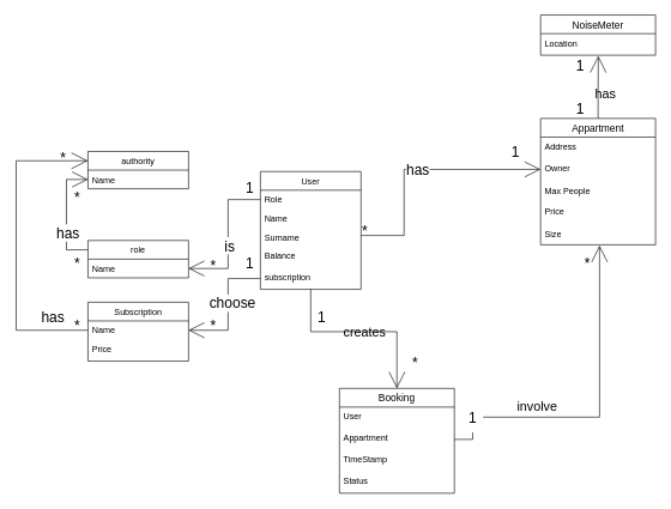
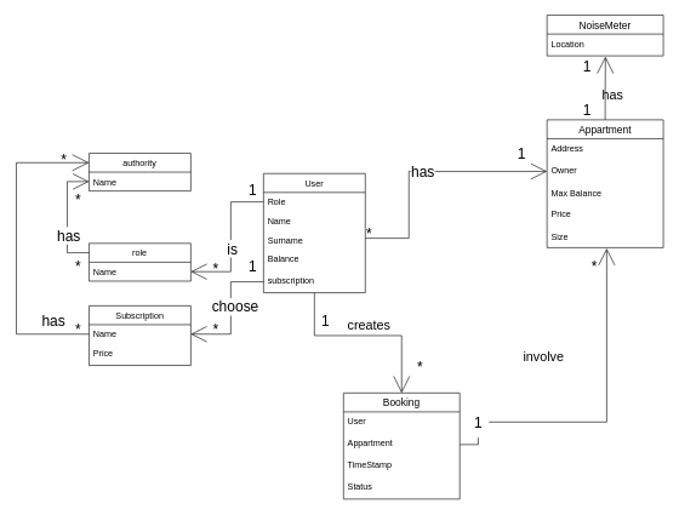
  <mxCell id="0" />
  <mxCell id="1" parent="0" />
  <mxCell id="2" value="authority" style="swimlane;fontStyle=0;childLayout=stackLayout;horizontal=1;startSize=26;fillColor=none;horizontalStack=0;resizeParent=1;resizeParentMax=0;resizeLast=0;collapsible=1;marginBottom=0;" parent="1" vertex="1"><mxGeometry x="120" y="210" width="140" height="52" as="geometry" /></mxCell>
  <mxCell id="3" value="Name" style="text;strokeColor=none;fillColor=none;align=left;verticalAlign=top;spacingLeft=4;spacingRight=4;overflow=hidden;rotatable=0;points=[[0,0.5],[1,0.5]];portConstraint=eastwest;" parent="2" vertex="1"><mxGeometry y="26" width="140" height="26" as="geometry" /></mxCell>
  <mxCell id="4" style="edgeStyle=orthogonalEdgeStyle;rounded=0;orthogonalLoop=1;jettySize=auto;html=1;exitX=0;exitY=0.25;exitDx=0;exitDy=0;entryX=0;entryY=0.5;entryDx=0;entryDy=0;fontSize=20;endArrow=open;endFill=0;strokeWidth=1;endSize=20;" parent="1" source="6" target="3" edge="1"><mxGeometry relative="1" as="geometry" /></mxCell>
  <mxCell id="5" value="has" style="edgeLabel;html=1;align=center;verticalAlign=middle;resizable=0;points=[];fontSize=20;" parent="4" vertex="1" connectable="0"><mxGeometry x="-0.309" y="-1" relative="1" as="geometry"><mxPoint as="offset" /></mxGeometry></mxCell>
  <mxCell id="6" value="role" style="swimlane;fontStyle=0;childLayout=stackLayout;horizontal=1;startSize=26;fillColor=none;horizontalStack=0;resizeParent=1;resizeParentMax=0;resizeLast=0;collapsible=1;marginBottom=0;" parent="1" vertex="1"><mxGeometry x="120" y="334" width="140" height="52" as="geometry" /></mxCell>
  <mxCell id="7" value="Name" style="text;strokeColor=none;fillColor=none;align=left;verticalAlign=top;spacingLeft=4;spacingRight=4;overflow=hidden;rotatable=0;points=[[0,0.5],[1,0.5]];portConstraint=eastwest;" parent="6" vertex="1"><mxGeometry y="26" width="140" height="26" as="geometry" /></mxCell>
  <mxCell id="8" style="edgeStyle=orthogonalEdgeStyle;rounded=0;orthogonalLoop=1;jettySize=auto;html=1;entryX=0.5;entryY=0;entryDx=0;entryDy=0;fontSize=18;endArrow=open;endFill=0;endSize=21;" edge="1" parent="1" source="9" target="39"><mxGeometry relative="1" as="geometry" /></mxCell>
  <mxCell id="9" value="User" style="swimlane;fontStyle=0;childLayout=stackLayout;horizontal=1;startSize=26;fillColor=none;horizontalStack=0;resizeParent=1;resizeParentMax=0;resizeLast=0;collapsible=1;marginBottom=0;" parent="1" vertex="1"><mxGeometry x="360" y="238" width="140" height="164" as="geometry"><mxRectangle x="230" y="430" width="60" height="30" as="alternateBounds" /></mxGeometry></mxCell>
  <mxCell id="10" value="Role" style="text;strokeColor=none;fillColor=none;align=left;verticalAlign=top;spacingLeft=4;spacingRight=4;overflow=hidden;rotatable=0;points=[[0,0.5],[1,0.5]];portConstraint=eastwest;" parent="9" vertex="1"><mxGeometry y="26" width="140" height="26" as="geometry" /></mxCell>
  <mxCell id="11" value="Name" style="text;strokeColor=none;fillColor=none;align=left;verticalAlign=top;spacingLeft=4;spacingRight=4;overflow=hidden;rotatable=0;points=[[0,0.5],[1,0.5]];portConstraint=eastwest;" parent="9" vertex="1"><mxGeometry y="52" width="140" height="26" as="geometry" /></mxCell>
  <mxCell id="12" value="Surname" style="text;strokeColor=none;fillColor=none;align=left;verticalAlign=top;spacingLeft=4;spacingRight=4;overflow=hidden;rotatable=0;points=[[0,0.5],[1,0.5]];portConstraint=eastwest;" parent="9" vertex="1"><mxGeometry y="78" width="140" height="26" as="geometry" /></mxCell>
  <mxCell id="13" value="Balance" style="text;strokeColor=none;fillColor=none;spacingLeft=4;spacingRight=4;overflow=hidden;rotatable=0;points=[[0,0.5],[1,0.5]];portConstraint=eastwest;fontSize=12;" vertex="1" parent="9"><mxGeometry y="104" width="140" height="30" as="geometry" /></mxCell>
  <mxCell id="14" value="subscription" style="text;strokeColor=none;fillColor=none;spacingLeft=4;spacingRight=4;overflow=hidden;rotatable=0;points=[[0,0.5],[1,0.5]];portConstraint=eastwest;fontSize=12;" vertex="1" parent="9"><mxGeometry y="134" width="140" height="30" as="geometry" /></mxCell>
  <mxCell id="15" style="edgeStyle=orthogonalEdgeStyle;rounded=0;orthogonalLoop=1;jettySize=auto;html=1;exitX=0;exitY=0.5;exitDx=0;exitDy=0;entryX=1;entryY=0.5;entryDx=0;entryDy=0;fontSize=20;endArrow=open;endFill=0;endSize=20;" parent="1" source="10" target="7" edge="1"><mxGeometry relative="1" as="geometry" /></mxCell>
  <mxCell id="16" value="is" style="edgeLabel;html=1;align=center;verticalAlign=middle;resizable=0;points=[];fontSize=20;" parent="15" vertex="1" connectable="0"><mxGeometry x="0.097" y="1" relative="1" as="geometry"><mxPoint as="offset" /></mxGeometry></mxCell>
  <mxCell id="17" value="*" style="text;html=1;align=center;verticalAlign=middle;resizable=0;points=[];autosize=1;strokeColor=none;fillColor=none;fontSize=20;" parent="1" vertex="1"><mxGeometry x="90" y="253" width="30" height="40" as="geometry" /></mxCell>
  <mxCell id="18" value="*" style="text;html=1;align=center;verticalAlign=middle;resizable=0;points=[];autosize=1;strokeColor=none;fillColor=none;fontSize=20;" parent="1" vertex="1"><mxGeometry x="90" y="346" width="30" height="40" as="geometry" /></mxCell>
  <mxCell id="19" value="1" style="text;html=1;align=center;verticalAlign=middle;resizable=0;points=[];autosize=1;strokeColor=none;fillColor=none;fontSize=20;" parent="1" vertex="1"><mxGeometry x="330" y="240" width="30" height="40" as="geometry" /></mxCell>
  <mxCell id="20" value="*" style="text;html=1;align=center;verticalAlign=middle;resizable=0;points=[];autosize=1;strokeColor=none;fillColor=none;fontSize=20;" parent="1" vertex="1"><mxGeometry x="279" y="349" width="30" height="40" as="geometry" /></mxCell>
  <mxCell id="21" value="has" style="edgeStyle=orthogonalEdgeStyle;rounded=0;orthogonalLoop=1;jettySize=auto;html=1;exitX=1;exitY=0.5;exitDx=0;exitDy=0;entryX=0;entryY=0.5;entryDx=0;entryDy=0;strokeWidth=1;fontSize=20;endArrow=open;endFill=0;endSize=20;" parent="1" target="26" edge="1"><mxGeometry relative="1" as="geometry"><mxPoint x="500" y="327" as="sourcePoint" /><mxPoint x="610.42" y="222.74" as="targetPoint" /><Array as="points"><mxPoint x="560" y="327" /><mxPoint x="560" y="235" /></Array></mxGeometry></mxCell>
  <mxCell id="22" value="*" style="text;html=1;align=center;verticalAlign=middle;resizable=0;points=[];autosize=1;strokeColor=none;fillColor=none;fontSize=20;" parent="1" vertex="1"><mxGeometry x="490" y="300" width="30" height="40" as="geometry" /></mxCell>
  <mxCell id="23" style="edgeStyle=orthogonalEdgeStyle;rounded=0;orthogonalLoop=1;jettySize=auto;html=1;exitX=0.5;exitY=0;exitDx=0;exitDy=0;entryX=0.502;entryY=1.034;entryDx=0;entryDy=0;entryPerimeter=0;endArrow=open;endFill=0;endSize=21;" edge="1" parent="1" source="24" target="31"><mxGeometry relative="1" as="geometry" /></mxCell>
  <mxCell id="24" value="Appartment" style="swimlane;fontStyle=0;childLayout=stackLayout;horizontal=1;startSize=26;horizontalStack=0;resizeParent=1;resizeParentMax=0;resizeLast=0;collapsible=1;marginBottom=0;align=center;fontSize=14;" vertex="1" parent="1"><mxGeometry x="750" y="164" width="160" height="176" as="geometry" /></mxCell>
  <mxCell id="25" value="Address" style="text;strokeColor=none;fillColor=none;spacingLeft=4;spacingRight=4;overflow=hidden;rotatable=0;points=[[0,0.5],[1,0.5]];portConstraint=eastwest;fontSize=12;" vertex="1" parent="24"><mxGeometry y="26" width="160" height="30" as="geometry" /></mxCell>
  <mxCell id="26" value="Owner" style="text;strokeColor=none;fillColor=none;spacingLeft=4;spacingRight=4;overflow=hidden;rotatable=0;points=[[0,0.5],[1,0.5]];portConstraint=eastwest;fontSize=12;" vertex="1" parent="24"><mxGeometry y="56" width="160" height="30" as="geometry" /></mxCell>
- <mxCell id="27" value="Max People" style="text;strokeColor=none;fillColor=none;align=left;verticalAlign=middle;spacingLeft=4;spacingRight=4;overflow=hidden;points=[[0,0.5],[1,0.5]];portConstraint=eastwest;rotatable=0;" vertex="1" parent="24"><mxGeometry y="86" width="160" height="30" as="geometry" /></mxCell>
+ <mxCell id="27" value="Max Balance" style="text;strokeColor=none;fillColor=none;align=left;verticalAlign=middle;spacingLeft=4;spacingRight=4;overflow=hidden;points=[[0,0.5],[1,0.5]];portConstraint=eastwest;rotatable=0;" vertex="1" parent="24"><mxGeometry y="86" width="160" height="30" as="geometry" /></mxCell>
  <mxCell id="28" value="Price" style="text;strokeColor=none;fillColor=none;spacingLeft=4;spacingRight=4;overflow=hidden;rotatable=0;points=[[0,0.5],[1,0.5]];portConstraint=eastwest;fontSize=12;" vertex="1" parent="24"><mxGeometry y="116" width="160" height="30" as="geometry" /></mxCell>
  <mxCell id="29" value="Size" style="text;strokeColor=none;fillColor=none;align=left;verticalAlign=middle;spacingLeft=4;spacingRight=4;overflow=hidden;points=[[0,0.5],[1,0.5]];portConstraint=eastwest;rotatable=0;" vertex="1" parent="24"><mxGeometry y="146" width="160" height="30" as="geometry" /></mxCell>
  <mxCell id="30" value="NoiseMeter" style="swimlane;fontStyle=0;childLayout=stackLayout;horizontal=1;startSize=26;horizontalStack=0;resizeParent=1;resizeParentMax=0;resizeLast=0;collapsible=1;marginBottom=0;align=center;fontSize=14;" vertex="1" parent="1"><mxGeometry x="750" y="20" width="160" height="56" as="geometry" /></mxCell>
  <mxCell id="31" value="Location" style="text;strokeColor=none;fillColor=none;spacingLeft=4;spacingRight=4;overflow=hidden;rotatable=0;points=[[0,0.5],[1,0.5]];portConstraint=eastwest;fontSize=12;" vertex="1" parent="30"><mxGeometry y="26" width="160" height="30" as="geometry" /></mxCell>
  <mxCell id="32" value="Subscription" style="swimlane;fontStyle=0;childLayout=stackLayout;horizontal=1;startSize=26;fillColor=none;horizontalStack=0;resizeParent=1;resizeParentMax=0;resizeLast=0;collapsible=1;marginBottom=0;" vertex="1" parent="1"><mxGeometry x="120" y="420" width="140" height="82" as="geometry" /></mxCell>
  <mxCell id="33" value="Name" style="text;strokeColor=none;fillColor=none;align=left;verticalAlign=top;spacingLeft=4;spacingRight=4;overflow=hidden;rotatable=0;points=[[0,0.5],[1,0.5]];portConstraint=eastwest;" vertex="1" parent="32"><mxGeometry y="26" width="140" height="26" as="geometry" /></mxCell>
  <mxCell id="34" value="Price" style="text;strokeColor=none;fillColor=none;spacingLeft=4;spacingRight=4;overflow=hidden;rotatable=0;points=[[0,0.5],[1,0.5]];portConstraint=eastwest;fontSize=12;" vertex="1" parent="32"><mxGeometry y="52" width="140" height="30" as="geometry" /></mxCell>
  <mxCell id="35" style="edgeStyle=orthogonalEdgeStyle;rounded=0;orthogonalLoop=1;jettySize=auto;html=1;exitX=0;exitY=0.5;exitDx=0;exitDy=0;entryX=1;entryY=0.5;entryDx=0;entryDy=0;fontSize=20;endArrow=open;endFill=0;endSize=20;" edge="1" parent="1" source="14" target="33"><mxGeometry relative="1" as="geometry"><mxPoint x="370" y="472" as="sourcePoint" /><mxPoint x="270" y="568" as="targetPoint" /></mxGeometry></mxCell>
  <mxCell id="36" value="choose" style="edgeLabel;html=1;align=center;verticalAlign=middle;resizable=0;points=[];fontSize=20;" vertex="1" connectable="0" parent="35"><mxGeometry x="0.097" y="1" relative="1" as="geometry"><mxPoint x="4" y="-16" as="offset" /></mxGeometry></mxCell>
  <mxCell id="37" value="*" style="text;html=1;align=center;verticalAlign=middle;resizable=0;points=[];autosize=1;strokeColor=none;fillColor=none;fontSize=20;" vertex="1" parent="1"><mxGeometry x="279" y="432" width="30" height="40" as="geometry" /></mxCell>
  <mxCell id="38" value="1" style="text;html=1;align=center;verticalAlign=middle;resizable=0;points=[];autosize=1;strokeColor=none;fillColor=none;fontSize=20;" vertex="1" parent="1"><mxGeometry x="330" y="346" width="30" height="40" as="geometry" /></mxCell>
  <mxCell id="39" value="Booking" style="swimlane;fontStyle=0;childLayout=stackLayout;horizontal=1;startSize=26;horizontalStack=0;resizeParent=1;resizeParentMax=0;resizeLast=0;collapsible=1;marginBottom=0;align=center;fontSize=14;" vertex="1" parent="1"><mxGeometry x="470" y="540" width="160" height="146" as="geometry" /></mxCell>
  <mxCell id="40" value="User" style="text;strokeColor=none;fillColor=none;spacingLeft=4;spacingRight=4;overflow=hidden;rotatable=0;points=[[0,0.5],[1,0.5]];portConstraint=eastwest;fontSize=12;" vertex="1" parent="39"><mxGeometry y="26" width="160" height="30" as="geometry" /></mxCell>
  <mxCell id="41" value="Appartment" style="text;strokeColor=none;fillColor=none;spacingLeft=4;spacingRight=4;overflow=hidden;rotatable=0;points=[[0,0.5],[1,0.5]];portConstraint=eastwest;fontSize=12;" vertex="1" parent="39"><mxGeometry y="56" width="160" height="30" as="geometry" /></mxCell>
  <mxCell id="42" value="TimeStamp" style="text;strokeColor=none;fillColor=none;spacingLeft=4;spacingRight=4;overflow=hidden;rotatable=0;points=[[0,0.5],[1,0.5]];portConstraint=eastwest;fontSize=12;" vertex="1" parent="39"><mxGeometry y="86" width="160" height="30" as="geometry" /></mxCell>
  <mxCell id="43" value="Status" style="text;strokeColor=none;fillColor=none;spacingLeft=4;spacingRight=4;overflow=hidden;rotatable=0;points=[[0,0.5],[1,0.5]];portConstraint=eastwest;fontSize=12;" vertex="1" parent="39"><mxGeometry y="116" width="160" height="30" as="geometry" /></mxCell>
  <mxCell id="44" value="1" style="text;html=1;align=center;verticalAlign=middle;resizable=0;points=[];autosize=1;strokeColor=none;fillColor=none;fontSize=20;" vertex="1" parent="1"><mxGeometry x="700" y="190" width="30" height="40" as="geometry" /></mxCell>
  <mxCell id="45" style="edgeStyle=orthogonalEdgeStyle;rounded=0;orthogonalLoop=1;jettySize=auto;html=1;entryX=0;entryY=0.25;entryDx=0;entryDy=0;endArrow=open;endFill=0;endSize=21;" edge="1" parent="1" source="33" target="2"><mxGeometry relative="1" as="geometry"><Array as="points"><mxPoint x="20" y="459" /><mxPoint x="20" y="223" /></Array></mxGeometry></mxCell>
  <mxCell id="46" value="has" style="edgeLabel;html=1;align=center;verticalAlign=middle;resizable=0;points=[];fontSize=20;" vertex="1" connectable="0" parent="1"><mxGeometry x="70.004" y="440.003" as="geometry" /></mxCell>
  <mxCell id="47" value="*" style="text;html=1;align=center;verticalAlign=middle;resizable=0;points=[];autosize=1;strokeColor=none;fillColor=none;fontSize=20;" vertex="1" parent="1"><mxGeometry x="90" y="432" width="30" height="40" as="geometry" /></mxCell>
  <mxCell id="48" value="*" style="text;html=1;align=center;verticalAlign=middle;resizable=0;points=[];autosize=1;strokeColor=none;fillColor=none;fontSize=20;" vertex="1" parent="1"><mxGeometry x="70" y="198" width="30" height="40" as="geometry" /></mxCell>
  <mxCell id="49" value="1" style="text;html=1;align=center;verticalAlign=middle;resizable=0;points=[];autosize=1;strokeColor=none;fillColor=none;fontSize=20;" vertex="1" parent="1"><mxGeometry x="790" y="70" width="30" height="40" as="geometry" /></mxCell>
  <mxCell id="50" value="1" style="text;html=1;align=center;verticalAlign=middle;resizable=0;points=[];autosize=1;strokeColor=none;fillColor=none;fontSize=20;" vertex="1" parent="1"><mxGeometry x="790" y="130" width="30" height="40" as="geometry" /></mxCell>
  <mxCell id="51" value="&lt;font style=&quot;font-size: 18px;&quot;&gt;has&lt;/font&gt;" style="text;html=1;align=center;verticalAlign=middle;resizable=0;points=[];autosize=1;strokeColor=none;fillColor=none;" vertex="1" parent="1"><mxGeometry x="820" y="120" width="40" height="20" as="geometry" /></mxCell>
- <mxCell id="52" value="creates" style="text;html=1;align=center;verticalAlign=middle;resizable=0;points=[];autosize=1;strokeColor=none;fillColor=none;fontSize=18;" vertex="1" parent="1"><mxGeometry x="470" y="447" width="70" height="30" as="geometry" /></mxCell>
+ <mxCell id="52" value="creates" style="text;html=1;align=center;verticalAlign=middle;resizable=0;points=[];autosize=1;strokeColor=none;fillColor=none;fontSize=18;" vertex="1" parent="1"><mxGeometry x="470" y="432" width="70" height="30" as="geometry" /></mxCell>
  <mxCell id="53" value="1" style="text;html=1;align=center;verticalAlign=middle;resizable=0;points=[];autosize=1;strokeColor=none;fillColor=none;fontSize=20;" vertex="1" parent="1"><mxGeometry x="430" y="420" width="30" height="40" as="geometry" /></mxCell>
  <mxCell id="54" value="*" style="text;html=1;align=center;verticalAlign=middle;resizable=0;points=[];autosize=1;strokeColor=none;fillColor=none;fontSize=20;" vertex="1" parent="1"><mxGeometry x="560" y="483" width="30" height="40" as="geometry" /></mxCell>
  <mxCell id="55" style="edgeStyle=orthogonalEdgeStyle;rounded=0;orthogonalLoop=1;jettySize=auto;html=1;exitX=1;exitY=0.5;exitDx=0;exitDy=0;entryX=0.513;entryY=1.033;entryDx=0;entryDy=0;entryPerimeter=0;fontSize=18;endArrow=open;endFill=0;endSize=21;startArrow=none;" edge="1" parent="1" source="58" target="29"><mxGeometry relative="1" as="geometry" /></mxCell>
- <mxCell id="56" value="involve" style="text;html=1;align=center;verticalAlign=middle;resizable=0;points=[];autosize=1;strokeColor=none;fillColor=none;fontSize=18;" vertex="1" parent="1"><mxGeometry x="710" y="550" width="70" height="30" as="geometry" /></mxCell>
+ <mxCell id="56" value="involve" style="text;html=1;align=center;verticalAlign=middle;resizable=0;points=[];autosize=1;strokeColor=none;fillColor=none;fontSize=18;" vertex="1" parent="1"><mxGeometry x="710" y="475" width="70" height="30" as="geometry" /></mxCell>
  <mxCell id="57" value="*" style="text;html=1;align=center;verticalAlign=middle;resizable=0;points=[];autosize=1;strokeColor=none;fillColor=none;fontSize=20;" vertex="1" parent="1"><mxGeometry x="800" y="346" width="30" height="40" as="geometry" /></mxCell>
  <mxCell id="58" value="1" style="text;html=1;align=center;verticalAlign=middle;resizable=0;points=[];autosize=1;strokeColor=none;fillColor=none;fontSize=20;" vertex="1" parent="1"><mxGeometry x="640" y="560" width="30" height="40" as="geometry" /></mxCell>
  <mxCell id="59" value="" style="edgeStyle=orthogonalEdgeStyle;rounded=0;orthogonalLoop=1;jettySize=auto;html=1;exitX=1;exitY=0.5;exitDx=0;exitDy=0;entryX=0.513;entryY=1.033;entryDx=0;entryDy=0;entryPerimeter=0;fontSize=18;endArrow=none;endFill=0;endSize=21;" edge="1" parent="1" source="41" target="58"><mxGeometry relative="1" as="geometry"><mxPoint x="630" y="611" as="sourcePoint" /><mxPoint x="832.08" y="340.99" as="targetPoint" /></mxGeometry></mxCell>
